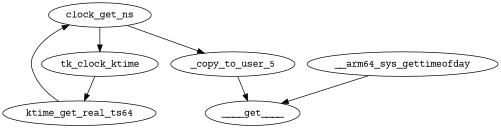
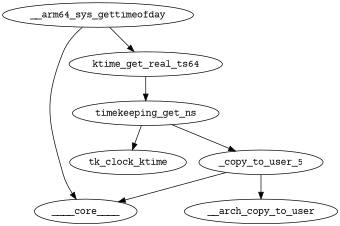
  digraph {
    fontname="Courier Prime"
    node [color=black fontname="Courier Prime"]
    edge [color=black fontname="Courier Prime"]
-   ____core____ [color=kernel label=____get____]
+   ____core____ [color=kernel]
    ktime_get_real_ts64
-   timekeeping_get_ns [label=clock_get_ns]
+   timekeeping_get_ns
    n4 [label=tk_clock_ktime]
    _copy_to_user_5
    __arm64_sys_gettimeofday
+   __arch_copy_to_user
    ktime_get_real_ts64 -> timekeeping_get_ns
    timekeeping_get_ns -> n4
    timekeeping_get_ns -> _copy_to_user_5
    _copy_to_user_5 -> ____core____
+   _copy_to_user_5 -> __arch_copy_to_user
    __arm64_sys_gettimeofday -> ____core____
-   n4 -> ktime_get_real_ts64
+   __arm64_sys_gettimeofday -> ktime_get_real_ts64
  }
